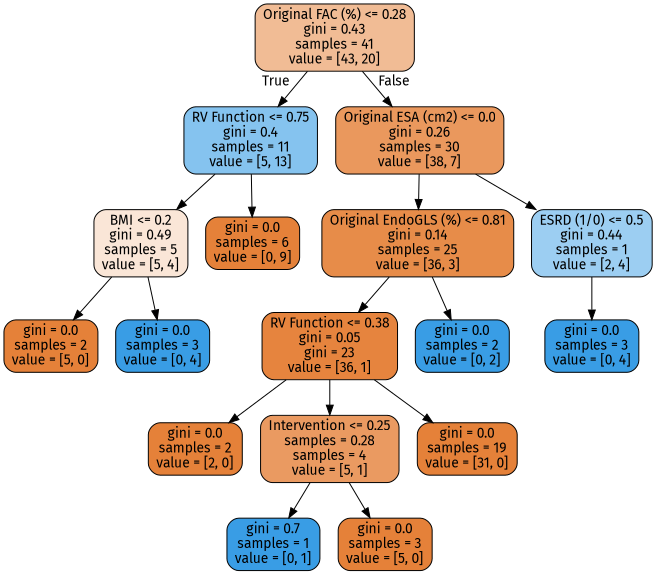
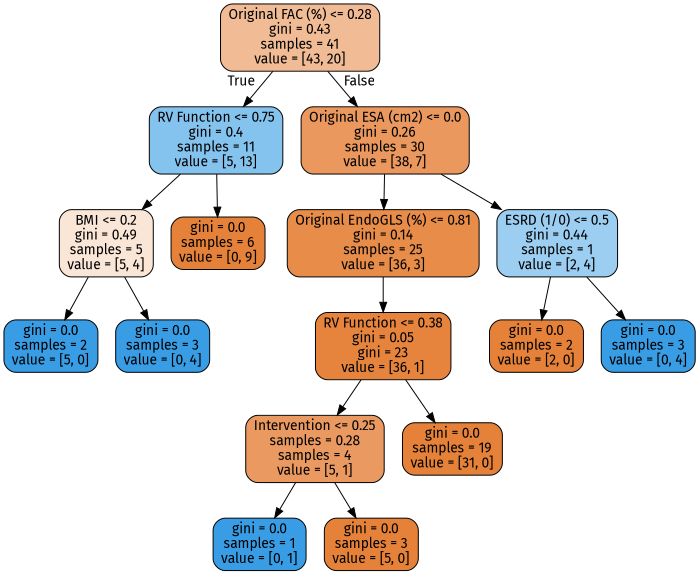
  digraph {
    fontname="Fira Sans"
    node [color=black fillcolor="#e58139" fontname="Fira Sans" shape=box style="filled, rounded"]
    edge [fontname="Fira Sans"]
    n1 [fillcolor="#f1bc95" label="Original FAC (%) <= 0.28\ngini = 0.43\nsamples = 41\nvalue = [43, 20]"]
    n2 [fillcolor="#85c3ef" label="RV Function <= 0.75\ngini = 0.4\nsamples = 11\nvalue = [5, 13]"]
    n3 [fillcolor="#ea985d" label="Original ESA (cm2) <= 0.0\ngini = 0.26\nsamples = 30\nvalue = [38, 7]"]
    n4 [fillcolor="#fae6d7" label="BMI <= 0.2\ngini = 0.49\nsamples = 5\nvalue = [5, 4]"]
    n5 [label="gini = 0.0\nsamples = 6\nvalue = [0, 9]"]
    n6 [fillcolor="#e78c49" label="Original EndoGLS (%) <= 0.81\ngini = 0.14\nsamples = 25\nvalue = [36, 3]"]
    n7 [fillcolor="#9ccef2" label="ESRD (1/0) <= 0.5\ngini = 0.44\nsamples = 1\nvalue = [2, 4]"]
-   n8 [label="gini = 0.0\nsamples = 2\nvalue = [5, 0]"]
+   n8 [fillcolor="#399de5" label="gini = 0.0\nsamples = 2\nvalue = [5, 0]"]
    n9 [fillcolor="#399de5" label="gini = 0.0\nsamples = 3\nvalue = [0, 4]"]
    n10 [fillcolor="#e6843e" label="RV Function <= 0.38\ngini = 0.05\ngini = 23\nvalue = [36, 1]"]
-   n11 [fillcolor="#399de5" label="gini = 0.0\nsamples = 2\nvalue = [0, 2]"]
    n12 [label="gini = 0.0\nsamples = 2\nvalue = [2, 0]"]
    n13 [fillcolor="#399de5" label="gini = 0.0\nsamples = 3\nvalue = [0, 4]"]
    n14 [fillcolor="#ea9a61" label="Intervention <= 0.25\nsamples = 0.28\nsamples = 4\nvalue = [5, 1]"]
    n15 [label="gini = 0.0\nsamples = 19\nvalue = [31, 0]"]
-   n16 [fillcolor="#399de5" label="gini = 0.7\nsamples = 1\nvalue = [0, 1]"]
+   n16 [fillcolor="#399de5" label="gini = 0.0\nsamples = 1\nvalue = [0, 1]"]
    n17 [label="gini = 0.0\nsamples = 3\nvalue = [5, 0]"]
    n1 -> n2 [headlabel=True labelangle=45 labeldistance=2.5]
    n1 -> n3 [headlabel=False labelangle=-45 labeldistance=2.5]
    n2 -> n4
    n2 -> n5
    n3 -> n6
    n3 -> n7
    n4 -> n8
    n4 -> n9
    n6 -> n10
-   n6 -> n11
-   n10 -> n12
+   n7 -> n12
    n7 -> n13
    n10 -> n14
    n10 -> n15
    n14 -> n16
    n14 -> n17
  }
